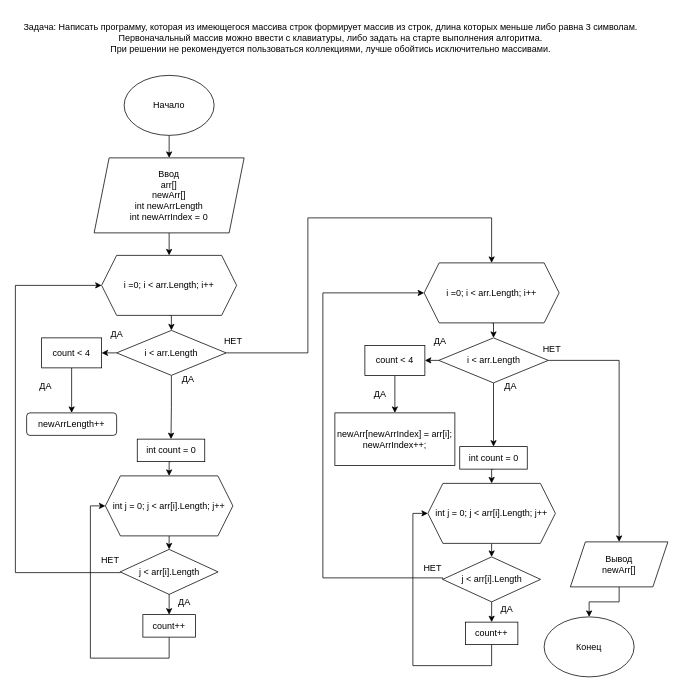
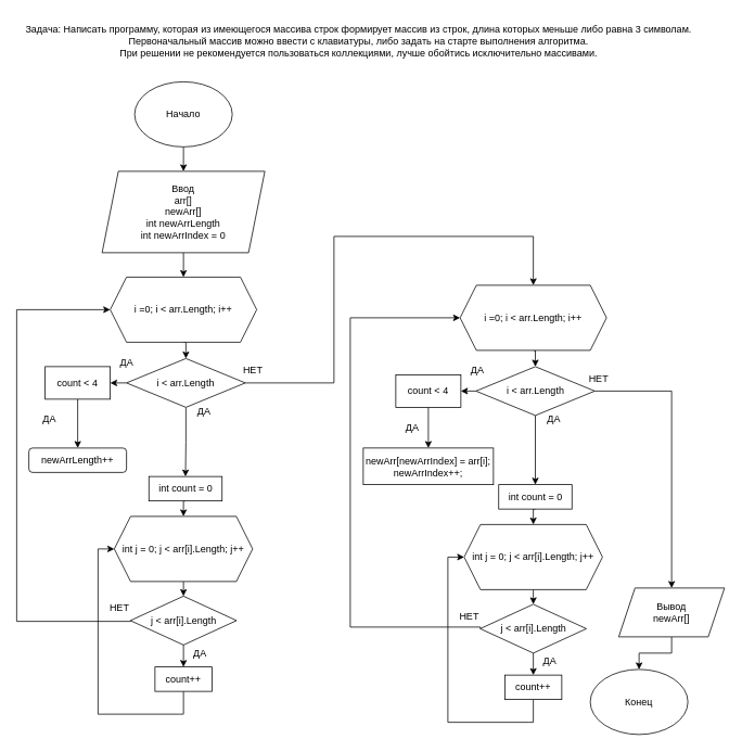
  <mxCell id="0" />
  <mxCell id="1" parent="0" />
  <mxCell id="2" value="Задача: Написать программу, которая из имеющегося массива строк формирует массив из строк, длина которых меньше либо равна 3 символам.&lt;br&gt;Первоначальный массив можно ввести с клавиатуры, либо задать на старте выполнения алгоритма. &lt;br&gt;При решении не рекомендуется пользоваться коллекциями, лучше обойтись исключительно массивами." style="text;html=1;align=center;verticalAlign=middle;resizable=0;points=[];autosize=1;strokeColor=none;fillColor=none;" parent="1" vertex="1"><mxGeometry x="20" y="20" width="840" height="60" as="geometry" /></mxCell>
  <mxCell id="3" style="edgeStyle=orthogonalEdgeStyle;rounded=0;orthogonalLoop=1;jettySize=auto;html=1;exitX=0.5;exitY=1;exitDx=0;exitDy=0;entryX=0.5;entryY=0;entryDx=0;entryDy=0;" edge="1" parent="1" source="4" target="55"><mxGeometry relative="1" as="geometry"><mxPoint x="227.5" y="450" as="targetPoint" /></mxGeometry></mxCell>
  <mxCell id="4" value="i =0; i &amp;lt; arr.Length; i++" style="shape=hexagon;perimeter=hexagonPerimeter2;whiteSpace=wrap;html=1;fixedSize=1;" parent="1" vertex="1"><mxGeometry x="135" y="340" width="180" height="80" as="geometry" /></mxCell>
  <mxCell id="5" style="edgeStyle=orthogonalEdgeStyle;rounded=0;orthogonalLoop=1;jettySize=auto;html=1;exitX=0.5;exitY=1;exitDx=0;exitDy=0;" parent="1" source="6" edge="1"><mxGeometry relative="1" as="geometry"><mxPoint x="225" y="340" as="targetPoint" /></mxGeometry></mxCell>
  <mxCell id="6" value="Ввод&lt;br&gt;arr[]&lt;br&gt;newArr[]&lt;br&gt;int&amp;nbsp;newArrLength&lt;br&gt;int newArrIndex = 0" style="shape=parallelogram;perimeter=parallelogramPerimeter;whiteSpace=wrap;html=1;fixedSize=1;" parent="1" vertex="1"><mxGeometry x="125" y="210" width="200" height="100" as="geometry" /></mxCell>
  <mxCell id="7" style="edgeStyle=orthogonalEdgeStyle;rounded=0;orthogonalLoop=1;jettySize=auto;html=1;exitX=0.5;exitY=1;exitDx=0;exitDy=0;entryX=0.5;entryY=0;entryDx=0;entryDy=0;" parent="1" source="8" target="57" edge="1"><mxGeometry relative="1" as="geometry"><mxPoint x="225" y="743" as="targetPoint" /></mxGeometry></mxCell>
  <mxCell id="8" value="int j = 0; j &amp;lt; arr[i].Length; j++" style="shape=hexagon;perimeter=hexagonPerimeter2;whiteSpace=wrap;html=1;fixedSize=1;" parent="1" vertex="1"><mxGeometry x="140" y="634" width="170" height="80" as="geometry" /></mxCell>
  <mxCell id="9" style="edgeStyle=orthogonalEdgeStyle;rounded=0;orthogonalLoop=1;jettySize=auto;html=1;exitX=0.5;exitY=1;exitDx=0;exitDy=0;entryX=0.5;entryY=0;entryDx=0;entryDy=0;" parent="1" source="10" target="8" edge="1"><mxGeometry relative="1" as="geometry" /></mxCell>
  <mxCell id="10" value="int count = 0" style="rounded=0;whiteSpace=wrap;html=1;" parent="1" vertex="1"><mxGeometry x="182.5" y="585" width="90" height="30" as="geometry" /></mxCell>
  <mxCell id="11" style="edgeStyle=orthogonalEdgeStyle;rounded=0;orthogonalLoop=1;jettySize=auto;html=1;exitX=0.5;exitY=1;exitDx=0;exitDy=0;entryX=0;entryY=0.5;entryDx=0;entryDy=0;" parent="1" source="12" target="8" edge="1"><mxGeometry relative="1" as="geometry"><Array as="points"><mxPoint x="220" y="877" /><mxPoint x="120" y="877" /><mxPoint x="120" y="662" /></Array></mxGeometry></mxCell>
  <mxCell id="12" value="count++" style="rounded=0;whiteSpace=wrap;html=1;" parent="1" vertex="1"><mxGeometry x="190" y="819" width="70" height="30" as="geometry" /></mxCell>
  <mxCell id="13" style="edgeStyle=orthogonalEdgeStyle;rounded=0;orthogonalLoop=1;jettySize=auto;html=1;exitX=0.5;exitY=1;exitDx=0;exitDy=0;entryX=0.5;entryY=0;entryDx=0;entryDy=0;" parent="1" target="12" edge="1"><mxGeometry relative="1" as="geometry"><mxPoint x="225" y="783" as="sourcePoint" /></mxGeometry></mxCell>
  <mxCell id="14" style="edgeStyle=orthogonalEdgeStyle;rounded=0;orthogonalLoop=1;jettySize=auto;html=1;entryX=0;entryY=0.5;entryDx=0;entryDy=0;exitX=0;exitY=0.5;exitDx=0;exitDy=0;" parent="1" source="57" target="4" edge="1"><mxGeometry relative="1" as="geometry"><Array as="points"><mxPoint x="160" y="763" /><mxPoint x="20" y="763" /><mxPoint x="20" y="380" /></Array><mxPoint x="175" y="763" as="sourcePoint" /></mxGeometry></mxCell>
  <mxCell id="15" value="ДА" style="text;html=1;align=center;verticalAlign=middle;resizable=0;points=[];autosize=1;strokeColor=none;fillColor=none;" parent="1" vertex="1"><mxGeometry x="225" y="787" width="40" height="30" as="geometry" /></mxCell>
  <mxCell id="16" value="НЕТ" style="text;html=1;align=center;verticalAlign=middle;resizable=0;points=[];autosize=1;strokeColor=none;fillColor=none;" parent="1" vertex="1"><mxGeometry x="121" y="732" width="50" height="30" as="geometry" /></mxCell>
  <mxCell id="17" style="edgeStyle=orthogonalEdgeStyle;rounded=0;orthogonalLoop=1;jettySize=auto;html=1;exitX=0.5;exitY=1;exitDx=0;exitDy=0;entryX=0.5;entryY=0;entryDx=0;entryDy=0;" edge="1" parent="1" source="18" target="19"><mxGeometry relative="1" as="geometry" /></mxCell>
  <mxCell id="18" value="count &amp;lt; 4" style="rounded=0;whiteSpace=wrap;html=1;" parent="1" vertex="1"><mxGeometry x="55" y="450" width="80" height="40" as="geometry" /></mxCell>
  <mxCell id="19" value="newArrLength++" style="whiteSpace=wrap;html=1;rounded=1;" parent="1" vertex="1"><mxGeometry x="35" y="550" width="120" height="30" as="geometry" /></mxCell>
  <mxCell id="20" value="ДА" style="text;html=1;align=center;verticalAlign=middle;resizable=0;points=[];autosize=1;strokeColor=none;fillColor=none;" parent="1" vertex="1"><mxGeometry x="230" y="490" width="40" height="30" as="geometry" /></mxCell>
  <mxCell id="21" style="edgeStyle=orthogonalEdgeStyle;rounded=0;orthogonalLoop=1;jettySize=auto;html=1;exitX=0.5;exitY=1;exitDx=0;exitDy=0;entryX=0.5;entryY=0;entryDx=0;entryDy=0;" parent="1" source="22" target="6" edge="1"><mxGeometry relative="1" as="geometry" /></mxCell>
  <mxCell id="22" value="Начало" style="ellipse;whiteSpace=wrap;html=1;" parent="1" vertex="1"><mxGeometry x="165" y="100" width="120" height="80" as="geometry" /></mxCell>
  <mxCell id="23" style="edgeStyle=orthogonalEdgeStyle;rounded=0;orthogonalLoop=1;jettySize=auto;html=1;exitX=0.5;exitY=1;exitDx=0;exitDy=0;entryX=0.5;entryY=0;entryDx=0;entryDy=0;" parent="1" source="24" target="25" edge="1"><mxGeometry relative="1" as="geometry" /></mxCell>
  <mxCell id="24" value="Вывод&lt;br&gt;newArr[]" style="shape=parallelogram;perimeter=parallelogramPerimeter;whiteSpace=wrap;html=1;fixedSize=1;" parent="1" vertex="1"><mxGeometry x="760" y="722" width="130" height="60" as="geometry" /></mxCell>
  <mxCell id="25" value="Конец" style="ellipse;whiteSpace=wrap;html=1;" parent="1" vertex="1"><mxGeometry x="725" y="822" width="120" height="80" as="geometry" /></mxCell>
  <mxCell id="26" style="edgeStyle=orthogonalEdgeStyle;rounded=0;orthogonalLoop=1;jettySize=auto;html=1;exitX=0.5;exitY=1;exitDx=0;exitDy=0;entryX=0.5;entryY=0;entryDx=0;entryDy=0;" edge="1" parent="1" source="55" target="10"><mxGeometry relative="1" as="geometry"><mxPoint x="227.5" y="490" as="sourcePoint" /></mxGeometry></mxCell>
  <mxCell id="27" style="edgeStyle=orthogonalEdgeStyle;rounded=0;orthogonalLoop=1;jettySize=auto;html=1;exitX=0;exitY=0.5;exitDx=0;exitDy=0;entryX=1;entryY=0.5;entryDx=0;entryDy=0;" edge="1" parent="1" source="55" target="18"><mxGeometry relative="1" as="geometry"><mxPoint x="175" y="470" as="sourcePoint" /></mxGeometry></mxCell>
  <mxCell id="28" style="edgeStyle=orthogonalEdgeStyle;rounded=0;orthogonalLoop=1;jettySize=auto;html=1;exitX=1;exitY=0.5;exitDx=0;exitDy=0;entryX=0.5;entryY=0;entryDx=0;entryDy=0;" edge="1" parent="1" source="55" target="32"><mxGeometry relative="1" as="geometry"><mxPoint x="280" y="470" as="sourcePoint" /><Array as="points"><mxPoint x="410" y="470" /><mxPoint x="410" y="290" /><mxPoint x="655" y="290" /></Array></mxGeometry></mxCell>
  <mxCell id="29" value="ДА" style="text;html=1;align=center;verticalAlign=middle;resizable=0;points=[];autosize=1;strokeColor=none;fillColor=none;" vertex="1" parent="1"><mxGeometry x="135" y="430" width="40" height="30" as="geometry" /></mxCell>
  <mxCell id="30" value="ДА" style="text;html=1;align=center;verticalAlign=middle;resizable=0;points=[];autosize=1;strokeColor=none;fillColor=none;" vertex="1" parent="1"><mxGeometry x="40" y="500" width="40" height="30" as="geometry" /></mxCell>
  <mxCell id="31" style="edgeStyle=orthogonalEdgeStyle;rounded=0;orthogonalLoop=1;jettySize=auto;html=1;exitX=0.5;exitY=1;exitDx=0;exitDy=0;entryX=0.5;entryY=0;entryDx=0;entryDy=0;" edge="1" parent="1" source="32" target="54"><mxGeometry relative="1" as="geometry" /></mxCell>
  <mxCell id="32" value="i =0; i &amp;lt; arr.Length; i++" style="shape=hexagon;perimeter=hexagonPerimeter2;whiteSpace=wrap;html=1;fixedSize=1;" vertex="1" parent="1"><mxGeometry x="565" y="350" width="180" height="80" as="geometry" /></mxCell>
  <mxCell id="33" style="edgeStyle=orthogonalEdgeStyle;rounded=0;orthogonalLoop=1;jettySize=auto;html=1;exitX=0.5;exitY=1;exitDx=0;exitDy=0;entryX=0.5;entryY=0;entryDx=0;entryDy=0;" edge="1" parent="1" source="34" target="56"><mxGeometry relative="1" as="geometry"><mxPoint x="655" y="753" as="targetPoint" /></mxGeometry></mxCell>
  <mxCell id="34" value="int j = 0; j &amp;lt; arr[i].Length; j++" style="shape=hexagon;perimeter=hexagonPerimeter2;whiteSpace=wrap;html=1;fixedSize=1;" vertex="1" parent="1"><mxGeometry x="570" y="644" width="170" height="80" as="geometry" /></mxCell>
  <mxCell id="35" style="edgeStyle=orthogonalEdgeStyle;rounded=0;orthogonalLoop=1;jettySize=auto;html=1;exitX=0.5;exitY=1;exitDx=0;exitDy=0;entryX=0.5;entryY=0;entryDx=0;entryDy=0;" edge="1" parent="1" source="36" target="34"><mxGeometry relative="1" as="geometry" /></mxCell>
  <mxCell id="36" value="int count = 0" style="rounded=0;whiteSpace=wrap;html=1;" vertex="1" parent="1"><mxGeometry x="612.5" y="595" width="90" height="30" as="geometry" /></mxCell>
  <mxCell id="37" style="edgeStyle=orthogonalEdgeStyle;rounded=0;orthogonalLoop=1;jettySize=auto;html=1;exitX=0.5;exitY=1;exitDx=0;exitDy=0;entryX=0;entryY=0.5;entryDx=0;entryDy=0;" edge="1" parent="1" source="38" target="34"><mxGeometry relative="1" as="geometry"><Array as="points"><mxPoint x="650" y="887" /><mxPoint x="550" y="887" /><mxPoint x="550" y="672" /></Array></mxGeometry></mxCell>
  <mxCell id="38" value="count++" style="rounded=0;whiteSpace=wrap;html=1;" vertex="1" parent="1"><mxGeometry x="620" y="829" width="70" height="30" as="geometry" /></mxCell>
  <mxCell id="39" style="edgeStyle=orthogonalEdgeStyle;rounded=0;orthogonalLoop=1;jettySize=auto;html=1;exitX=0.5;exitY=1;exitDx=0;exitDy=0;entryX=0.5;entryY=0;entryDx=0;entryDy=0;" edge="1" parent="1" target="38"><mxGeometry relative="1" as="geometry"><mxPoint x="655" y="793" as="sourcePoint" /></mxGeometry></mxCell>
  <mxCell id="40" style="edgeStyle=orthogonalEdgeStyle;rounded=0;orthogonalLoop=1;jettySize=auto;html=1;entryX=0;entryY=0.5;entryDx=0;entryDy=0;exitX=0;exitY=0.5;exitDx=0;exitDy=0;" edge="1" parent="1" source="56" target="32"><mxGeometry relative="1" as="geometry"><Array as="points"><mxPoint x="590" y="770" /><mxPoint x="430" y="770" /><mxPoint x="430" y="390" /></Array><mxPoint x="605" y="770" as="sourcePoint" /></mxGeometry></mxCell>
  <mxCell id="41" value="ДА" style="text;html=1;align=center;verticalAlign=middle;resizable=0;points=[];autosize=1;strokeColor=none;fillColor=none;" vertex="1" parent="1"><mxGeometry x="655" y="797" width="40" height="30" as="geometry" /></mxCell>
  <mxCell id="42" value="НЕТ" style="text;html=1;align=center;verticalAlign=middle;resizable=0;points=[];autosize=1;strokeColor=none;fillColor=none;" vertex="1" parent="1"><mxGeometry x="551" y="742" width="50" height="30" as="geometry" /></mxCell>
  <mxCell id="43" value="ДА" style="text;html=1;align=center;verticalAlign=middle;resizable=0;points=[];autosize=1;strokeColor=none;fillColor=none;" vertex="1" parent="1"><mxGeometry x="660" y="500" width="40" height="30" as="geometry" /></mxCell>
  <mxCell id="44" style="edgeStyle=orthogonalEdgeStyle;rounded=0;orthogonalLoop=1;jettySize=auto;html=1;exitX=1;exitY=0.5;exitDx=0;exitDy=0;entryX=0.5;entryY=0;entryDx=0;entryDy=0;" edge="1" parent="1" source="54" target="24"><mxGeometry relative="1" as="geometry"><mxPoint x="710" y="480" as="sourcePoint" /></mxGeometry></mxCell>
  <mxCell id="45" value="ДА" style="text;html=1;align=center;verticalAlign=middle;resizable=0;points=[];autosize=1;strokeColor=none;fillColor=none;" vertex="1" parent="1"><mxGeometry x="566" y="440" width="40" height="30" as="geometry" /></mxCell>
  <mxCell id="46" value="НЕТ" style="text;html=1;align=center;verticalAlign=middle;resizable=0;points=[];autosize=1;strokeColor=none;fillColor=none;" vertex="1" parent="1"><mxGeometry x="285" y="440" width="50" height="30" as="geometry" /></mxCell>
  <mxCell id="47" style="edgeStyle=orthogonalEdgeStyle;rounded=0;orthogonalLoop=1;jettySize=auto;html=1;exitX=0.5;exitY=1;exitDx=0;exitDy=0;entryX=0.5;entryY=0;entryDx=0;entryDy=0;" edge="1" parent="1" source="48" target="49"><mxGeometry relative="1" as="geometry" /></mxCell>
  <mxCell id="48" value="count &amp;lt; 4" style="rounded=0;whiteSpace=wrap;html=1;" vertex="1" parent="1"><mxGeometry x="486" y="460" width="80" height="40" as="geometry" /></mxCell>
- <mxCell id="49" value="&lt;div&gt;newArr[newArrIndex] = arr[i];&lt;/div&gt;&lt;div&gt;&lt;span style=&quot;background-color: initial;&quot;&gt;newArrIndex++;&lt;/span&gt;&lt;/div&gt;" style="rounded=0;whiteSpace=wrap;html=1;" vertex="1" parent="1"><mxGeometry x="446" y="550" width="160" height="70" as="geometry" /></mxCell>
+ <mxCell id="49" value="&lt;div&gt;newArr[newArrIndex] = arr[i];&lt;/div&gt;&lt;div&gt;&lt;span style=&quot;background-color: initial;&quot;&gt;newArrIndex++;&lt;/span&gt;&lt;/div&gt;" style="rounded=0;whiteSpace=wrap;html=1;" vertex="1" parent="1"><mxGeometry x="446" y="550" width="160" height="45" as="geometry" /></mxCell>
  <mxCell id="50" value="ДА" style="text;html=1;align=center;verticalAlign=middle;resizable=0;points=[];autosize=1;strokeColor=none;fillColor=none;" vertex="1" parent="1"><mxGeometry x="486" y="510" width="40" height="30" as="geometry" /></mxCell>
  <mxCell id="51" value="НЕТ" style="text;html=1;align=center;verticalAlign=middle;resizable=0;points=[];autosize=1;strokeColor=none;fillColor=none;" vertex="1" parent="1"><mxGeometry x="710" y="450" width="50" height="30" as="geometry" /></mxCell>
  <mxCell id="52" style="edgeStyle=orthogonalEdgeStyle;rounded=0;orthogonalLoop=1;jettySize=auto;html=1;exitX=0.5;exitY=1;exitDx=0;exitDy=0;entryX=0.5;entryY=0;entryDx=0;entryDy=0;" edge="1" parent="1" source="54" target="36"><mxGeometry relative="1" as="geometry" /></mxCell>
  <mxCell id="53" style="edgeStyle=orthogonalEdgeStyle;rounded=0;orthogonalLoop=1;jettySize=auto;html=1;exitX=0;exitY=0.5;exitDx=0;exitDy=0;entryX=1;entryY=0.5;entryDx=0;entryDy=0;" edge="1" parent="1" source="54" target="48"><mxGeometry relative="1" as="geometry" /></mxCell>
  <mxCell id="54" value="i &amp;lt; arr.Length" style="rhombus;whiteSpace=wrap;html=1;" vertex="1" parent="1"><mxGeometry x="584.5" y="450" width="146" height="60" as="geometry" /></mxCell>
  <mxCell id="55" value="i &amp;lt; arr.Length" style="rhombus;whiteSpace=wrap;html=1;" vertex="1" parent="1"><mxGeometry x="155" y="440" width="146" height="60" as="geometry" /></mxCell>
  <mxCell id="56" value="j &amp;lt; arr[i].Length" style="rhombus;whiteSpace=wrap;html=1;" vertex="1" parent="1"><mxGeometry x="589.75" y="742" width="130.5" height="60" as="geometry" /></mxCell>
  <mxCell id="57" value="j &amp;lt; arr[i].Length" style="rhombus;whiteSpace=wrap;html=1;" vertex="1" parent="1"><mxGeometry x="159.75" y="732" width="130.5" height="60" as="geometry" /></mxCell>
